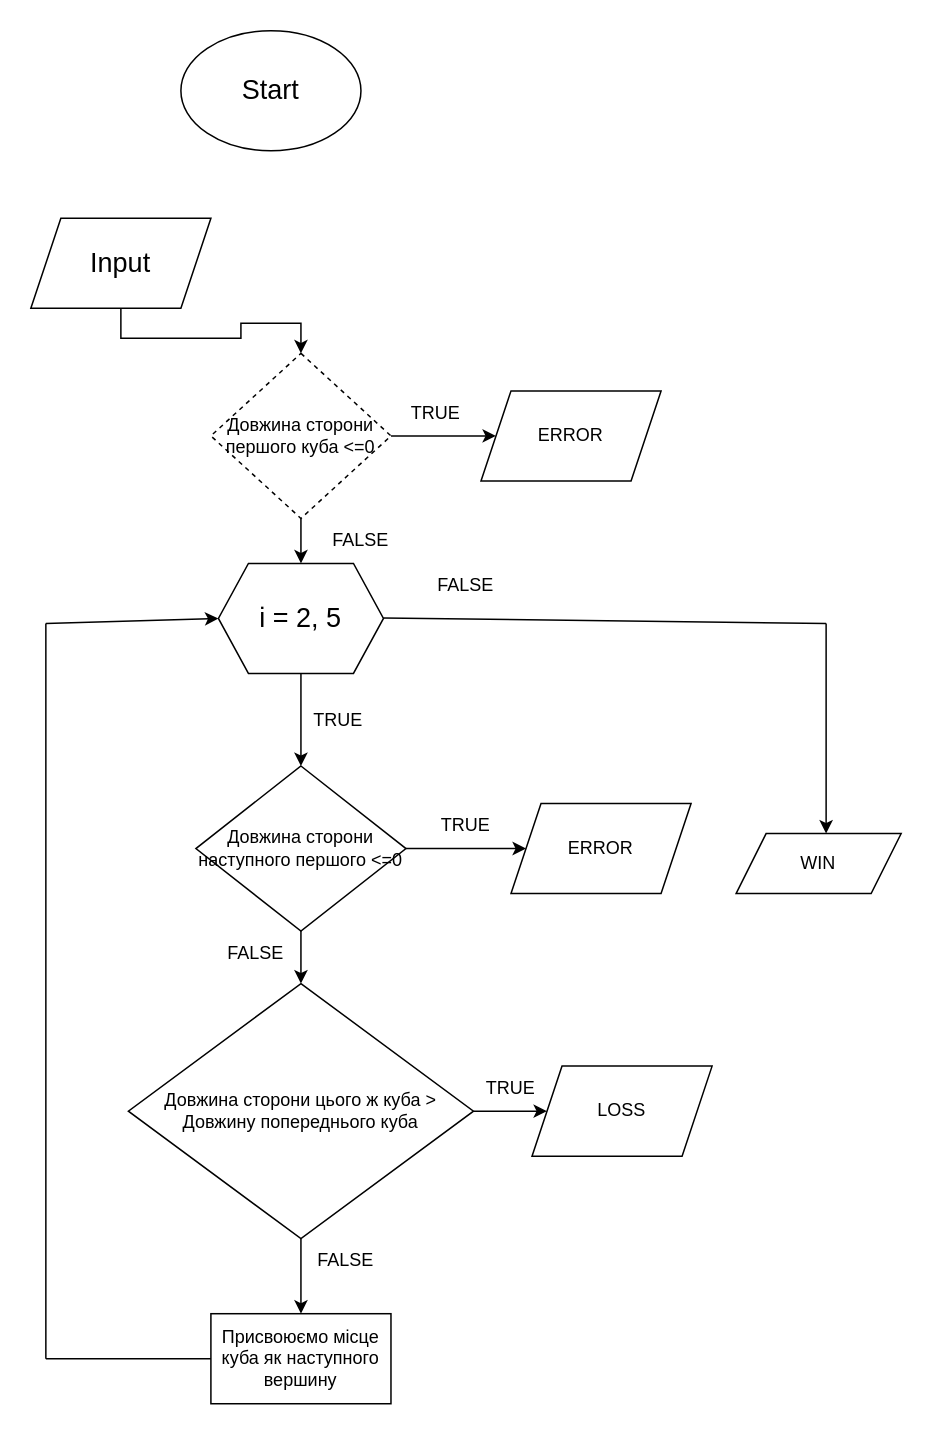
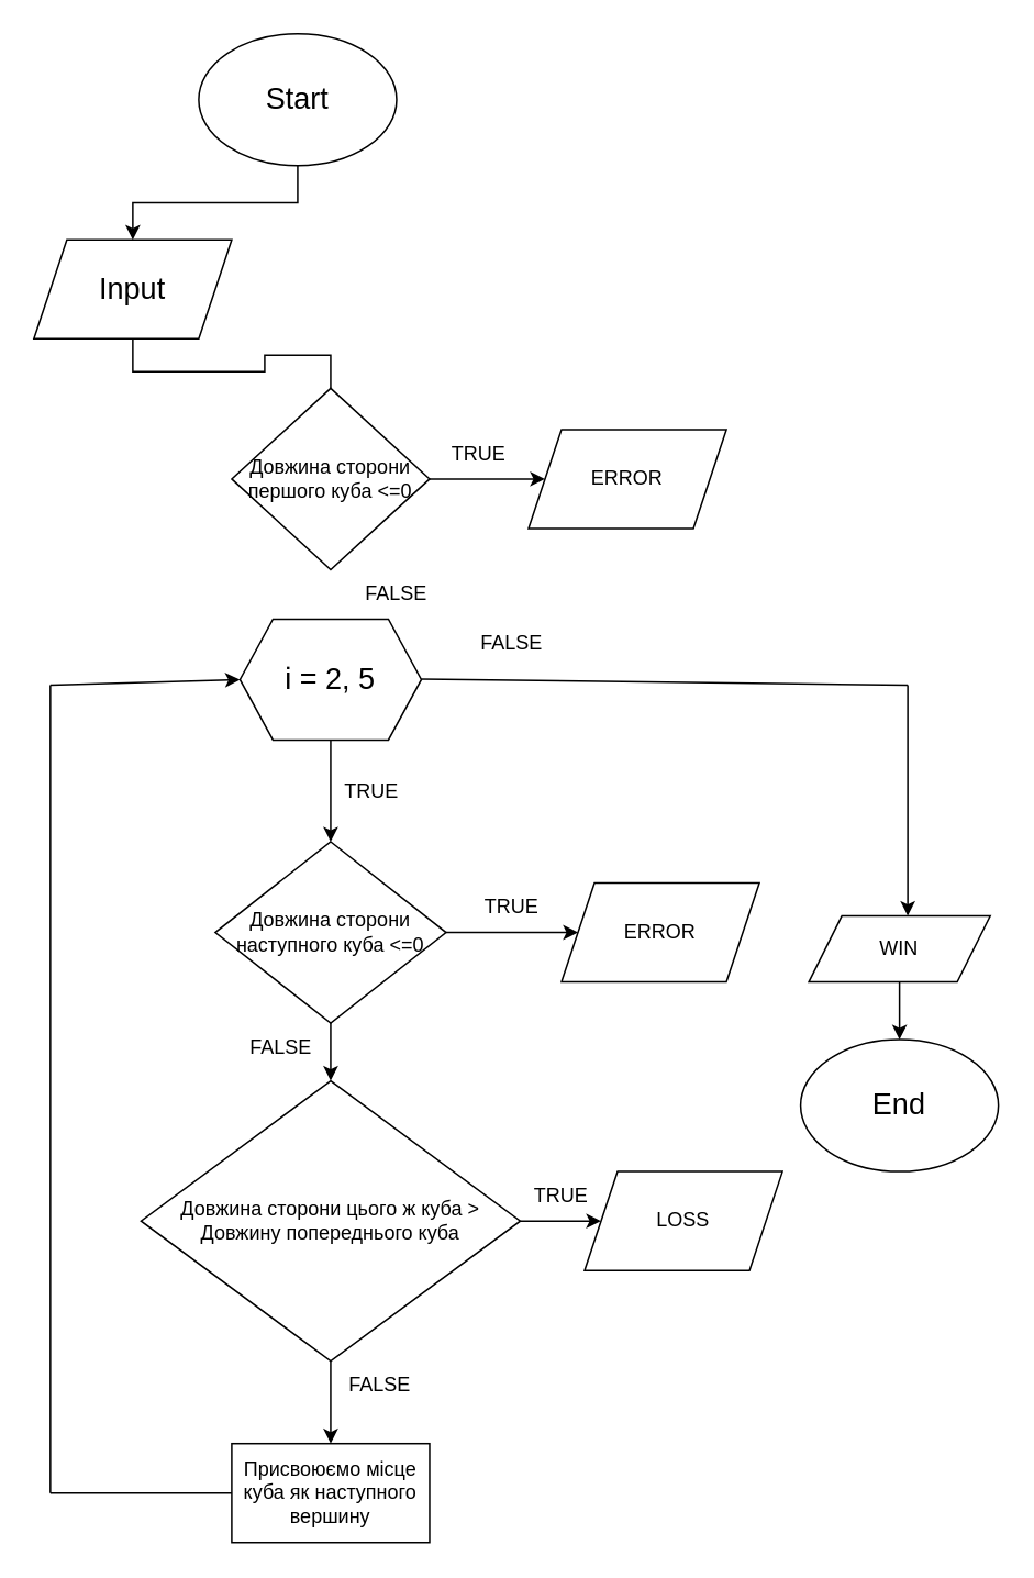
  <mxCell id="0" />
  <mxCell id="1" parent="0" />
+ <mxCell id="2" value="" style="edgeStyle=orthogonalEdgeStyle;rounded=0;orthogonalLoop=1;jettySize=auto;html=1;" edge="1" parent="1" source="3" target="5"><mxGeometry relative="1" as="geometry" /></mxCell>
  <mxCell id="3" value="&lt;font style=&quot;font-size: 18px;&quot;&gt;Start&lt;/font&gt;" style="ellipse;whiteSpace=wrap;html=1;" vertex="1" parent="1"><mxGeometry x="120" y="20" width="120" height="80" as="geometry" /></mxCell>
- <mxCell id="4" value="" style="edgeStyle=orthogonalEdgeStyle;rounded=0;orthogonalLoop=1;jettySize=auto;html=1;" edge="1" parent="1" source="5" target="8"><mxGeometry relative="1" as="geometry" /></mxCell>
+ <mxCell id="4" value="" style="edgeStyle=orthogonalEdgeStyle;rounded=0;orthogonalLoop=1;jettySize=auto;html=1;endArrow=none;" edge="1" parent="1" source="5" target="8"><mxGeometry relative="1" as="geometry" /></mxCell>
  <mxCell id="5" value="&lt;font style=&quot;font-size: 18px;&quot;&gt;Input&lt;/font&gt;" style="shape=parallelogram;perimeter=parallelogramPerimeter;whiteSpace=wrap;html=1;fixedSize=1;" vertex="1" parent="1"><mxGeometry x="20" y="145" width="120" height="60" as="geometry" /></mxCell>
  <mxCell id="6" value="" style="edgeStyle=orthogonalEdgeStyle;rounded=0;orthogonalLoop=1;jettySize=auto;html=1;" edge="1" parent="1" source="8" target="9"><mxGeometry relative="1" as="geometry" /></mxCell>
- <mxCell id="7" value="" style="edgeStyle=orthogonalEdgeStyle;rounded=0;orthogonalLoop=1;jettySize=auto;html=1;entryX=0.5;entryY=0;entryDx=0;entryDy=0;" edge="1" parent="1" source="8" target="13"><mxGeometry relative="1" as="geometry"><mxPoint x="200" y="385" as="targetPoint" /></mxGeometry></mxCell>
- <mxCell id="8" value="Довжина сторони першого куба &amp;lt;=0" style="rhombus;whiteSpace=wrap;html=1;dashed=1;" vertex="1" parent="1"><mxGeometry x="140" y="235" width="120" height="110" as="geometry" /></mxCell>
+ <mxCell id="8" value="Довжина сторони першого куба &amp;lt;=0" style="rhombus;whiteSpace=wrap;html=1;" vertex="1" parent="1"><mxGeometry x="140" y="235" width="120" height="110" as="geometry" /></mxCell>
  <mxCell id="9" value="ERROR" style="shape=parallelogram;perimeter=parallelogramPerimeter;whiteSpace=wrap;html=1;fixedSize=1;" vertex="1" parent="1"><mxGeometry x="320" y="260" width="120" height="60" as="geometry" /></mxCell>
  <mxCell id="10" value="TRUE" style="text;strokeColor=none;align=center;fillColor=none;html=1;verticalAlign=middle;whiteSpace=wrap;rounded=0;" vertex="1" parent="1"><mxGeometry x="260" y="260" width="60" height="30" as="geometry" /></mxCell>
  <mxCell id="11" value="FALSE" style="text;strokeColor=none;align=center;fillColor=none;html=1;verticalAlign=middle;whiteSpace=wrap;rounded=0;" vertex="1" parent="1"><mxGeometry x="210" y="345" width="60" height="30" as="geometry" /></mxCell>
  <mxCell id="12" value="" style="edgeStyle=orthogonalEdgeStyle;rounded=0;orthogonalLoop=1;jettySize=auto;html=1;" edge="1" parent="1" source="13" target="16"><mxGeometry relative="1" as="geometry" /></mxCell>
  <mxCell id="13" value="&lt;font style=&quot;font-size: 18px;&quot;&gt;і = 2, 5&lt;/font&gt;" style="shape=hexagon;perimeter=hexagonPerimeter2;whiteSpace=wrap;html=1;fixedSize=1;" vertex="1" parent="1"><mxGeometry x="145" y="375" width="110" height="73.33" as="geometry" /></mxCell>
  <mxCell id="14" value="" style="edgeStyle=orthogonalEdgeStyle;rounded=0;orthogonalLoop=1;jettySize=auto;html=1;" edge="1" parent="1" source="16" target="17"><mxGeometry relative="1" as="geometry" /></mxCell>
  <mxCell id="15" value="" style="edgeStyle=orthogonalEdgeStyle;rounded=0;orthogonalLoop=1;jettySize=auto;html=1;" edge="1" parent="1" source="16" target="21"><mxGeometry relative="1" as="geometry" /></mxCell>
- <mxCell id="16" value="Довжина сторони наступного першого &amp;lt;=0" style="rhombus;whiteSpace=wrap;html=1;" vertex="1" parent="1"><mxGeometry x="130" y="510" width="140" height="110" as="geometry" /></mxCell>
+ <mxCell id="16" value="Довжина сторони наступного куба &amp;lt;=0" style="rhombus;whiteSpace=wrap;html=1;" vertex="1" parent="1"><mxGeometry x="130" y="510" width="140" height="110" as="geometry" /></mxCell>
  <mxCell id="17" value="ERROR" style="shape=parallelogram;perimeter=parallelogramPerimeter;whiteSpace=wrap;html=1;fixedSize=1;" vertex="1" parent="1"><mxGeometry x="340" y="535" width="120" height="60" as="geometry" /></mxCell>
  <mxCell id="18" value="TRUE" style="text;strokeColor=none;align=center;fillColor=none;html=1;verticalAlign=middle;whiteSpace=wrap;rounded=0;" vertex="1" parent="1"><mxGeometry x="280" y="535" width="60" height="30" as="geometry" /></mxCell>
  <mxCell id="19" value="" style="edgeStyle=orthogonalEdgeStyle;rounded=0;orthogonalLoop=1;jettySize=auto;html=1;" edge="1" parent="1" source="21" target="22"><mxGeometry relative="1" as="geometry" /></mxCell>
  <mxCell id="20" value="" style="edgeStyle=orthogonalEdgeStyle;rounded=0;orthogonalLoop=1;jettySize=auto;html=1;" edge="1" parent="1" source="21" target="25"><mxGeometry relative="1" as="geometry" /></mxCell>
  <mxCell id="21" value="Довжина сторони цього ж куба &amp;gt; Довжину попереднього куба" style="rhombus;whiteSpace=wrap;html=1;" vertex="1" parent="1"><mxGeometry x="85" y="655" width="230" height="170" as="geometry" /></mxCell>
  <mxCell id="22" value="LOSS" style="shape=parallelogram;perimeter=parallelogramPerimeter;whiteSpace=wrap;html=1;fixedSize=1;" vertex="1" parent="1"><mxGeometry x="354" y="710" width="120" height="60" as="geometry" /></mxCell>
  <mxCell id="23" value="TRUE" style="text;strokeColor=none;align=center;fillColor=none;html=1;verticalAlign=middle;whiteSpace=wrap;rounded=0;" vertex="1" parent="1"><mxGeometry x="310" y="710" width="60" height="30" as="geometry" /></mxCell>
  <mxCell id="24" value="FALSE" style="text;strokeColor=none;align=center;fillColor=none;html=1;verticalAlign=middle;whiteSpace=wrap;rounded=0;" vertex="1" parent="1"><mxGeometry x="140" y="620" width="60" height="30" as="geometry" /></mxCell>
  <mxCell id="25" value="Присвоюємо місце куба як наступного вершину" style="whiteSpace=wrap;html=1;" vertex="1" parent="1"><mxGeometry x="140" y="875" width="120" height="60" as="geometry" /></mxCell>
  <mxCell id="26" value="FALSE" style="text;strokeColor=none;align=center;fillColor=none;html=1;verticalAlign=middle;whiteSpace=wrap;rounded=0;" vertex="1" parent="1"><mxGeometry x="200" y="825" width="60" height="30" as="geometry" /></mxCell>
  <mxCell id="27" value="" style="endArrow=none;html=1;rounded=0;" edge="1" parent="1"><mxGeometry width="50" height="50" relative="1" as="geometry"><mxPoint x="30" y="905" as="sourcePoint" /><mxPoint x="140" y="905" as="targetPoint" /></mxGeometry></mxCell>
  <mxCell id="28" value="" style="endArrow=none;html=1;rounded=0;" edge="1" parent="1"><mxGeometry width="50" height="50" relative="1" as="geometry"><mxPoint x="30" y="905" as="sourcePoint" /><mxPoint x="30" y="415" as="targetPoint" /></mxGeometry></mxCell>
  <mxCell id="29" value="" style="endArrow=classic;html=1;rounded=0;entryX=0;entryY=0.5;entryDx=0;entryDy=0;" edge="1" parent="1" target="13"><mxGeometry width="50" height="50" relative="1" as="geometry"><mxPoint x="30" y="415" as="sourcePoint" /><mxPoint x="145" y="421.66" as="targetPoint" /></mxGeometry></mxCell>
  <mxCell id="30" value="" style="endArrow=none;html=1;rounded=0;" edge="1" parent="1"><mxGeometry width="50" height="50" relative="1" as="geometry"><mxPoint x="255" y="411.31" as="sourcePoint" /><mxPoint x="550" y="415" as="targetPoint" /></mxGeometry></mxCell>
  <mxCell id="31" value="FALSE" style="text;strokeColor=none;align=center;fillColor=none;html=1;verticalAlign=middle;whiteSpace=wrap;rounded=0;" vertex="1" parent="1"><mxGeometry x="280" y="375" width="60" height="30" as="geometry" /></mxCell>
  <mxCell id="32" value="TRUE" style="text;strokeColor=none;align=center;fillColor=none;html=1;verticalAlign=middle;whiteSpace=wrap;rounded=0;" vertex="1" parent="1"><mxGeometry x="195" y="465" width="60" height="30" as="geometry" /></mxCell>
  <mxCell id="33" value="" style="endArrow=classic;html=1;rounded=0;" edge="1" parent="1"><mxGeometry width="50" height="50" relative="1" as="geometry"><mxPoint x="550" y="415" as="sourcePoint" /><mxPoint x="550" y="555" as="targetPoint" /></mxGeometry></mxCell>
+ <mxCell id="34" value="" style="edgeStyle=orthogonalEdgeStyle;rounded=0;orthogonalLoop=1;jettySize=auto;html=1;" edge="1" parent="1" source="35" target="36"><mxGeometry relative="1" as="geometry" /></mxCell>
  <mxCell id="35" value="WIN" style="shape=parallelogram;perimeter=parallelogramPerimeter;whiteSpace=wrap;html=1;fixedSize=1;" vertex="1" parent="1"><mxGeometry x="490" y="555" width="110" height="40" as="geometry" /></mxCell>
+ <mxCell id="36" value="&lt;font style=&quot;font-size: 18px;&quot;&gt;End&lt;/font&gt;" style="ellipse;whiteSpace=wrap;html=1;" vertex="1" parent="1"><mxGeometry x="485" y="630" width="120" height="80" as="geometry" /></mxCell>
